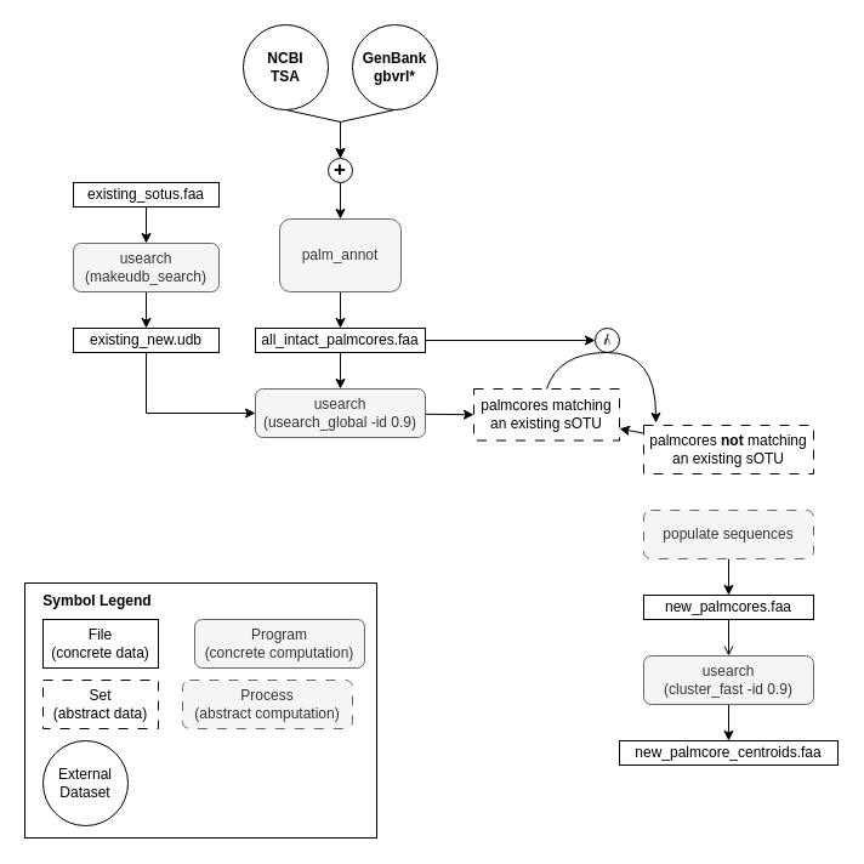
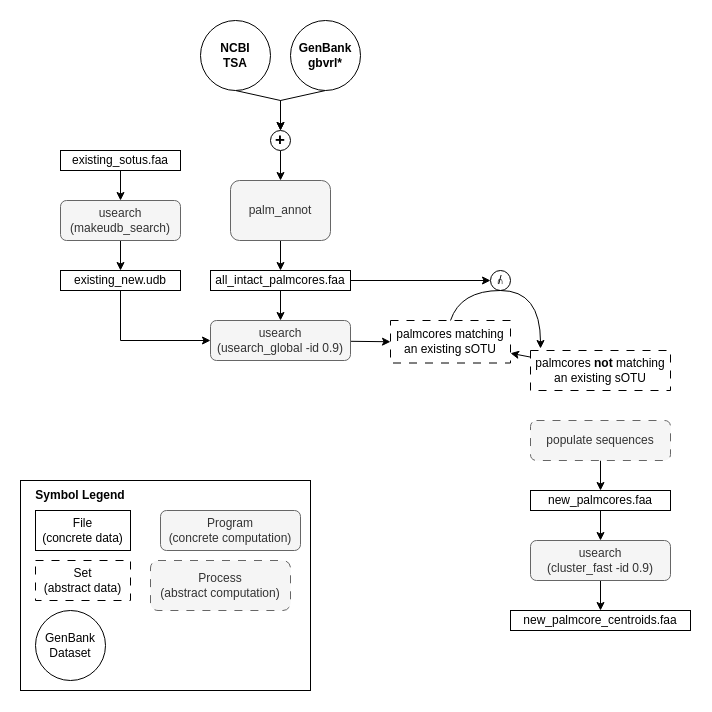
  <mxCell id="0" />
  <mxCell id="1" parent="0" />
  <mxCell id="2" value="" style="rounded=0;whiteSpace=wrap;html=1;" vertex="1" parent="1"><mxGeometry x="20" y="480" width="290" height="210" as="geometry" /></mxCell>
  <mxCell id="3" style="edgeStyle=none;rounded=0;orthogonalLoop=1;jettySize=auto;html=1;exitX=0.5;exitY=1;exitDx=0;exitDy=0;entryX=0.5;entryY=0;entryDx=0;entryDy=0;" edge="1" parent="1" source="4" target="10"><mxGeometry relative="1" as="geometry"><Array as="points"><mxPoint x="280" y="100" /></Array></mxGeometry></mxCell>
  <mxCell id="4" value="&lt;div&gt;&lt;b&gt;NCBI&lt;/b&gt;&lt;/div&gt;&lt;div&gt;&lt;b&gt;TSA&lt;br&gt;&lt;/b&gt;&lt;/div&gt;" style="ellipse;whiteSpace=wrap;html=1;aspect=fixed;" vertex="1" parent="1"><mxGeometry x="200" y="20" width="70" height="70" as="geometry" /></mxCell>
  <mxCell id="5" style="edgeStyle=none;rounded=0;orthogonalLoop=1;jettySize=auto;html=1;exitX=0.5;exitY=1;exitDx=0;exitDy=0;" edge="1" parent="1" source="6"><mxGeometry relative="1" as="geometry"><mxPoint x="280" y="130" as="targetPoint" /><Array as="points"><mxPoint x="280" y="100" /></Array></mxGeometry></mxCell>
  <mxCell id="6" value="&lt;div&gt;&lt;b&gt;GenBank&lt;/b&gt;&lt;/div&gt;&lt;div&gt;&lt;b&gt;gbvrl*&lt;br&gt;&lt;/b&gt;&lt;/div&gt;" style="ellipse;whiteSpace=wrap;html=1;aspect=fixed;" vertex="1" parent="1"><mxGeometry x="290" y="20" width="70" height="70" as="geometry" /></mxCell>
  <mxCell id="7" style="edgeStyle=none;rounded=0;orthogonalLoop=1;jettySize=auto;html=1;entryX=0.5;entryY=0;entryDx=0;entryDy=0;" edge="1" parent="1" source="8" target="13"><mxGeometry relative="1" as="geometry" /></mxCell>
  <mxCell id="8" value="palm_annot" style="rounded=1;whiteSpace=wrap;html=1;fillColor=#f5f5f5;strokeColor=#666666;fontColor=#333333;" vertex="1" parent="1"><mxGeometry x="230" y="180" width="100" height="60" as="geometry" /></mxCell>
  <mxCell id="9" style="edgeStyle=none;rounded=0;orthogonalLoop=1;jettySize=auto;html=1;entryX=0.5;entryY=0;entryDx=0;entryDy=0;" edge="1" parent="1" source="10" target="8"><mxGeometry relative="1" as="geometry" /></mxCell>
  <mxCell id="10" value="&lt;font size=&quot;1&quot;&gt;&lt;b&gt;&lt;font style=&quot;font-size: 17px;&quot;&gt;+&lt;/font&gt;&lt;/b&gt;&lt;/font&gt;" style="ellipse;whiteSpace=wrap;html=1;aspect=fixed;" vertex="1" parent="1"><mxGeometry x="270" y="130" width="20" height="20" as="geometry" /></mxCell>
  <mxCell id="11" style="edgeStyle=none;rounded=0;orthogonalLoop=1;jettySize=auto;html=1;entryX=0.5;entryY=0;entryDx=0;entryDy=0;" edge="1" parent="1" source="13" target="21"><mxGeometry relative="1" as="geometry" /></mxCell>
  <mxCell id="12" style="edgeStyle=none;rounded=0;orthogonalLoop=1;jettySize=auto;html=1;entryX=0;entryY=0.5;entryDx=0;entryDy=0;" edge="1" parent="1" source="13" target="31"><mxGeometry relative="1" as="geometry" /></mxCell>
  <mxCell id="13" value="&lt;div&gt;all_intact_palmcores.faa&lt;/div&gt;" style="rounded=0;whiteSpace=wrap;html=1;" vertex="1" parent="1"><mxGeometry x="210" y="270" width="140" height="20" as="geometry" /></mxCell>
  <mxCell id="14" style="edgeStyle=none;rounded=0;orthogonalLoop=1;jettySize=auto;html=1;entryX=0.5;entryY=0;entryDx=0;entryDy=0;" edge="1" parent="1" source="15" target="17"><mxGeometry relative="1" as="geometry" /></mxCell>
  <mxCell id="15" value="&lt;div&gt;existing_sotus.faa&lt;/div&gt;" style="rounded=0;whiteSpace=wrap;html=1;" vertex="1" parent="1"><mxGeometry x="60" y="150" width="120" height="20" as="geometry" /></mxCell>
  <mxCell id="16" style="edgeStyle=none;rounded=0;orthogonalLoop=1;jettySize=auto;html=1;entryX=0.5;entryY=0;entryDx=0;entryDy=0;" edge="1" parent="1" source="17" target="19"><mxGeometry relative="1" as="geometry" /></mxCell>
  <mxCell id="17" value="&lt;div&gt;usearch&lt;/div&gt;&lt;div&gt;(makeudb_search)&lt;br&gt;&lt;/div&gt;" style="rounded=1;whiteSpace=wrap;html=1;fillColor=#f5f5f5;strokeColor=#666666;fontColor=#333333;" vertex="1" parent="1"><mxGeometry x="60" y="200" width="120" height="40" as="geometry" /></mxCell>
  <mxCell id="18" style="edgeStyle=none;rounded=0;orthogonalLoop=1;jettySize=auto;html=1;exitX=0.5;exitY=1;exitDx=0;exitDy=0;entryX=0;entryY=0.5;entryDx=0;entryDy=0;" edge="1" parent="1" source="19" target="21"><mxGeometry relative="1" as="geometry"><Array as="points"><mxPoint x="120" y="340" /></Array></mxGeometry></mxCell>
  <mxCell id="19" value="&lt;div&gt;existing_new.udb&lt;/div&gt;" style="rounded=0;whiteSpace=wrap;html=1;" vertex="1" parent="1"><mxGeometry x="60" y="270" width="120" height="20" as="geometry" /></mxCell>
  <mxCell id="20" style="edgeStyle=none;rounded=0;orthogonalLoop=1;jettySize=auto;html=1;entryX=0;entryY=0.5;entryDx=0;entryDy=0;" edge="1" parent="1" source="21" target="22"><mxGeometry relative="1" as="geometry" /></mxCell>
  <mxCell id="21" value="&lt;div&gt;usearch&lt;/div&gt;&lt;div&gt;(usearch_global -id 0.9)&lt;br&gt;&lt;/div&gt;" style="rounded=1;whiteSpace=wrap;html=1;fillColor=#f5f5f5;strokeColor=#666666;fontColor=#333333;" vertex="1" parent="1"><mxGeometry x="210" y="320" width="140" height="40" as="geometry" /></mxCell>
  <mxCell id="22" value="&lt;div&gt;palmcores matching an existing sOTU&lt;/div&gt;" style="rounded=0;whiteSpace=wrap;html=1;dashed=1;dashPattern=8 8;" vertex="1" parent="1"><mxGeometry x="390" y="320" width="120" height="42.5" as="geometry" /></mxCell>
- <mxCell id="23" value="&lt;div&gt;External&lt;/div&gt;&lt;div&gt;Dataset&lt;br&gt;&lt;/div&gt;" style="ellipse;whiteSpace=wrap;html=1;aspect=fixed;" vertex="1" parent="1"><mxGeometry x="35" y="610" width="70" height="70" as="geometry" /></mxCell>
+ <mxCell id="23" value="&lt;div&gt;GenBank&lt;/div&gt;&lt;div&gt;Dataset&lt;br&gt;&lt;/div&gt;" style="ellipse;whiteSpace=wrap;html=1;aspect=fixed;" vertex="1" parent="1"><mxGeometry x="35" y="610" width="70" height="70" as="geometry" /></mxCell>
  <mxCell id="24" value="&lt;div&gt;File&lt;/div&gt;&lt;div&gt;(concrete data)&lt;br&gt;&lt;/div&gt;" style="rounded=0;whiteSpace=wrap;html=1;" vertex="1" parent="1"><mxGeometry x="35" y="510" width="95" height="40" as="geometry" /></mxCell>
  <mxCell id="25" value="&lt;div&gt;Set&lt;/div&gt;&lt;div&gt;(abstract data)&lt;br&gt;&lt;/div&gt;" style="rounded=0;whiteSpace=wrap;html=1;dashed=1;dashPattern=8 8;" vertex="1" parent="1"><mxGeometry x="35" y="560" width="95" height="40" as="geometry" /></mxCell>
  <mxCell id="26" value="&lt;div&gt;Program&lt;/div&gt;&lt;div&gt;(concrete computation)&lt;br&gt;&lt;/div&gt;" style="rounded=1;whiteSpace=wrap;html=1;fillColor=#f5f5f5;strokeColor=#666666;fontColor=#333333;" vertex="1" parent="1"><mxGeometry x="160" y="510" width="140" height="40" as="geometry" /></mxCell>
  <mxCell id="27" value="Symbol Legend" style="text;html=1;align=center;verticalAlign=middle;whiteSpace=wrap;rounded=0;fontStyle=1" vertex="1" parent="1"><mxGeometry x="30" y="480" width="100" height="30" as="geometry" /></mxCell>
  <mxCell id="28" style="edgeStyle=none;rounded=0;orthogonalLoop=1;jettySize=auto;html=1;" edge="1" parent="1" source="29" target="22"><mxGeometry relative="1" as="geometry" /></mxCell>
  <mxCell id="29" value="&lt;div&gt;palmcores &lt;b&gt;not&lt;/b&gt; matching an existing sOTU&lt;/div&gt;" style="rounded=0;whiteSpace=wrap;html=1;dashed=1;dashPattern=8 8;" vertex="1" parent="1"><mxGeometry x="530" y="350" width="140" height="40" as="geometry" /></mxCell>
  <mxCell id="30" value="&lt;font size=&quot;1&quot;&gt;&lt;b&gt;∩&lt;/b&gt;&lt;/font&gt;" style="ellipse;whiteSpace=wrap;html=1;aspect=fixed;" vertex="1" parent="1"><mxGeometry x="490" y="270" width="20" height="20" as="geometry" /></mxCell>
  <mxCell id="31" value="/" style="text;html=1;align=center;verticalAlign=middle;whiteSpace=wrap;rounded=0;" vertex="1" parent="1"><mxGeometry x="490" y="270" width="20" height="20" as="geometry" /></mxCell>
  <mxCell id="32" value="" style="curved=1;endArrow=classic;html=1;rounded=0;exitX=0.5;exitY=0;exitDx=0;exitDy=0;" edge="1" parent="1" source="22"><mxGeometry width="50" height="50" relative="1" as="geometry"><mxPoint x="450" y="360" as="sourcePoint" /><mxPoint x="540" y="348" as="targetPoint" /><Array as="points"><mxPoint x="460" y="290" /><mxPoint x="540" y="290" /></Array></mxGeometry></mxCell>
- <mxCell id="33" value="&lt;div&gt;Process&lt;/div&gt;&lt;div&gt;(abstract computation)&lt;br&gt;&lt;/div&gt;" style="rounded=1;whiteSpace=wrap;html=1;fillColor=#f5f5f5;strokeColor=#666666;fontColor=#333333;dashed=1;dashPattern=8 8;" vertex="1" parent="1"><mxGeometry x="150" y="560" width="140" height="40" as="geometry" /></mxCell>
+ <mxCell id="33" value="&lt;div&gt;Process&lt;/div&gt;&lt;div&gt;(abstract computation)&lt;br&gt;&lt;/div&gt;" style="rounded=1;whiteSpace=wrap;html=1;fillColor=#f5f5f5;strokeColor=#666666;fontColor=#333333;dashed=1;dashPattern=8 8;" vertex="1" parent="1"><mxGeometry x="150" y="560" width="140" height="50" as="geometry" /></mxCell>
  <mxCell id="34" style="edgeStyle=none;rounded=0;orthogonalLoop=1;jettySize=auto;html=1;entryX=0.5;entryY=0;entryDx=0;entryDy=0;" edge="1" parent="1" source="35" target="37"><mxGeometry relative="1" as="geometry" /></mxCell>
  <mxCell id="35" value="populate sequences" style="rounded=1;whiteSpace=wrap;html=1;fillColor=#f5f5f5;strokeColor=#666666;fontColor=#333333;dashed=1;dashPattern=8 8;" vertex="1" parent="1"><mxGeometry x="530" y="420" width="140" height="40" as="geometry" /></mxCell>
- <mxCell id="36" style="edgeStyle=none;rounded=0;orthogonalLoop=1;jettySize=auto;html=1;entryX=0.5;entryY=0;entryDx=0;entryDy=0;endArrow=open;" edge="1" parent="1" source="37" target="39"><mxGeometry relative="1" as="geometry" /></mxCell>
+ <mxCell id="36" style="edgeStyle=none;rounded=0;orthogonalLoop=1;jettySize=auto;html=1;entryX=0.5;entryY=0;entryDx=0;entryDy=0;" edge="1" parent="1" source="37" target="39"><mxGeometry relative="1" as="geometry" /></mxCell>
  <mxCell id="37" value="&lt;div&gt;new_palmcores.faa&lt;/div&gt;" style="rounded=0;whiteSpace=wrap;html=1;" vertex="1" parent="1"><mxGeometry x="530" y="490" width="140" height="20" as="geometry" /></mxCell>
  <mxCell id="38" style="edgeStyle=none;rounded=0;orthogonalLoop=1;jettySize=auto;html=1;entryX=0.5;entryY=0;entryDx=0;entryDy=0;" edge="1" parent="1" source="39" target="40"><mxGeometry relative="1" as="geometry" /></mxCell>
  <mxCell id="39" value="&lt;div&gt;usearch&lt;/div&gt;&lt;div&gt;(cluster_fast -id 0.9)&lt;br&gt;&lt;/div&gt;" style="rounded=1;whiteSpace=wrap;html=1;fillColor=#f5f5f5;strokeColor=#666666;fontColor=#333333;" vertex="1" parent="1"><mxGeometry x="530" y="540" width="140" height="40" as="geometry" /></mxCell>
  <mxCell id="40" value="&lt;div&gt;new_palmcore_centroids.faa&lt;/div&gt;" style="rounded=0;whiteSpace=wrap;html=1;" vertex="1" parent="1"><mxGeometry x="510" y="610" width="180" height="20" as="geometry" /></mxCell>
